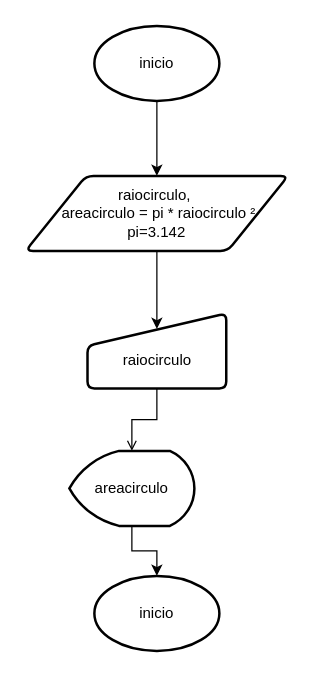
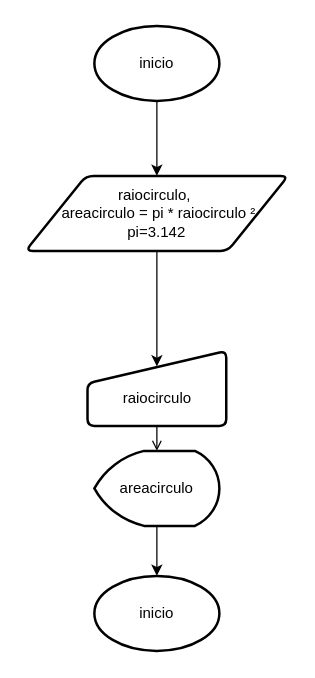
  <mxCell id="0" />
  <mxCell id="1" parent="0" />
  <mxCell id="2" value="" style="edgeStyle=orthogonalEdgeStyle;rounded=0;orthogonalLoop=1;jettySize=auto;html=1;" edge="1" parent="1" source="3" target="5"><mxGeometry relative="1" as="geometry" /></mxCell>
  <mxCell id="3" value="inicio" style="strokeWidth=2;html=1;shape=mxgraph.flowchart.start_1;whiteSpace=wrap;" vertex="1" parent="1"><mxGeometry x="75" y="20" width="100" height="60" as="geometry" /></mxCell>
  <mxCell id="4" value="" style="edgeStyle=orthogonalEdgeStyle;rounded=0;orthogonalLoop=1;jettySize=auto;html=1;entryX=0.5;entryY=0.207;entryDx=0;entryDy=0;entryPerimeter=0;" edge="1" parent="1" source="5" target="6"><mxGeometry relative="1" as="geometry" /></mxCell>
  <mxCell id="5" value="raiocirculo,&amp;nbsp;&lt;div&gt;&amp;nbsp;areacirculo = pi *&amp;nbsp;raiocirculo ²&lt;div&gt;pi=3.142&lt;br&gt;&lt;/div&gt;&lt;/div&gt;" style="shape=parallelogram;html=1;strokeWidth=2;perimeter=parallelogramPerimeter;whiteSpace=wrap;rounded=1;arcSize=12;size=0.23;" vertex="1" parent="1"><mxGeometry x="20" y="140" width="210" height="60" as="geometry" /></mxCell>
- <mxCell id="6" value="&lt;div&gt;&lt;span style=&quot;background-color: initial;&quot;&gt;&lt;br&gt;&lt;/span&gt;&lt;/div&gt;&lt;div&gt;&lt;span style=&quot;background-color: initial;&quot;&gt;raiocirculo&lt;/span&gt;&lt;br&gt;&lt;/div&gt;" style="html=1;strokeWidth=2;shape=manualInput;whiteSpace=wrap;rounded=1;size=26;arcSize=11;" vertex="1" parent="1"><mxGeometry x="69.5" y="250" width="111" height="60" as="geometry" /></mxCell>
+ <mxCell id="6" value="&lt;div&gt;&lt;span style=&quot;background-color: initial;&quot;&gt;&lt;br&gt;&lt;/span&gt;&lt;/div&gt;&lt;div&gt;&lt;span style=&quot;background-color: initial;&quot;&gt;raiocirculo&lt;/span&gt;&lt;br&gt;&lt;/div&gt;" style="html=1;strokeWidth=2;shape=manualInput;whiteSpace=wrap;rounded=1;size=26;arcSize=11;" vertex="1" parent="1"><mxGeometry x="69.5" y="280" width="111" height="60" as="geometry" /></mxCell>
  <mxCell id="7" value="" style="edgeStyle=orthogonalEdgeStyle;rounded=0;orthogonalLoop=1;jettySize=auto;html=1;" edge="1" parent="1" source="8" target="10"><mxGeometry relative="1" as="geometry" /></mxCell>
- <mxCell id="8" value="areacirculo" style="strokeWidth=2;html=1;shape=mxgraph.flowchart.display;whiteSpace=wrap;" vertex="1" parent="1"><mxGeometry x="55" y="360" width="100" height="60" as="geometry" /></mxCell>
+ <mxCell id="8" value="areacirculo" style="strokeWidth=2;html=1;shape=mxgraph.flowchart.display;whiteSpace=wrap;" vertex="1" parent="1"><mxGeometry x="75" y="360" width="100" height="60" as="geometry" /></mxCell>
  <mxCell id="9" style="edgeStyle=orthogonalEdgeStyle;rounded=0;orthogonalLoop=1;jettySize=auto;html=1;exitX=0.5;exitY=1;exitDx=0;exitDy=0;entryX=0.5;entryY=0;entryDx=0;entryDy=0;entryPerimeter=0;endArrow=open;" edge="1" parent="1" source="6" target="8"><mxGeometry relative="1" as="geometry" /></mxCell>
  <mxCell id="10" value="inicio" style="strokeWidth=2;html=1;shape=mxgraph.flowchart.start_1;whiteSpace=wrap;" vertex="1" parent="1"><mxGeometry x="75" y="460" width="100" height="60" as="geometry" /></mxCell>
